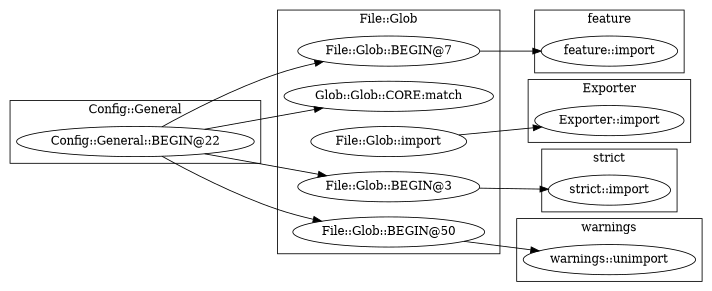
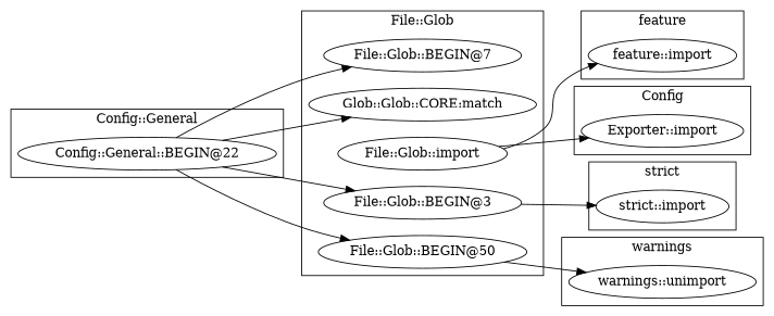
  digraph {
    rankdir=LR
    "Config::General::BEGIN@22"
    "feature::import"
    "warnings::unimport"
    "strict::import"
    "File::Glob::import"
    "File::Glob::BEGIN@3"
    "File::Glob::BEGIN@7"
    "File::Glob::BEGIN@50"
    n9 [label="Glob::Glob::CORE:match"]
    "Exporter::import"
    subgraph cluster_1 {
      label="Config::General"
      "Config::General::BEGIN@22"
    }
    subgraph cluster_2 {
      label=feature
      "feature::import"
    }
    subgraph cluster_3 {
      label=warnings
      "warnings::unimport"
    }
    subgraph cluster_4 {
      label="strict"
      "strict::import"
    }
    subgraph cluster_5 {
      label="File::Glob"
      "File::Glob::import"
      "File::Glob::BEGIN@3"
      "File::Glob::BEGIN@7"
      "File::Glob::BEGIN@50"
      n9
    }
    subgraph cluster_6 {
-     label=Exporter
+     label=Config
      "Exporter::import"
    }
    "Config::General::BEGIN@22" -> "File::Glob::BEGIN@3"
    "Config::General::BEGIN@22" -> "File::Glob::BEGIN@7"
    "Config::General::BEGIN@22" -> "File::Glob::BEGIN@50"
    "Config::General::BEGIN@22" -> n9
    "File::Glob::import" -> "Exporter::import"
    "File::Glob::BEGIN@3" -> "strict::import"
-   "File::Glob::BEGIN@7" -> "feature::import"
+   "File::Glob::import" -> "feature::import"
    "File::Glob::BEGIN@50" -> "warnings::unimport"
  }
